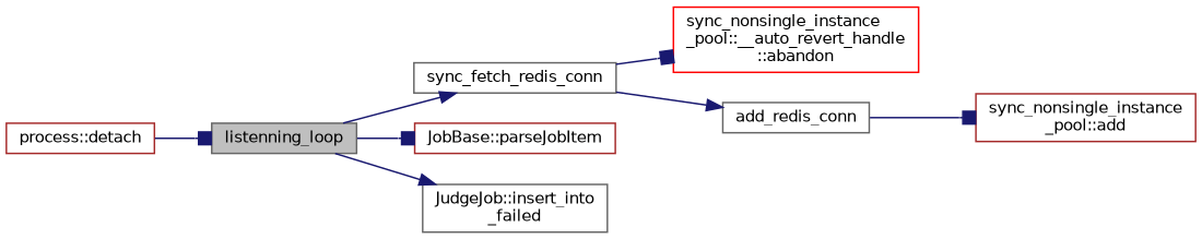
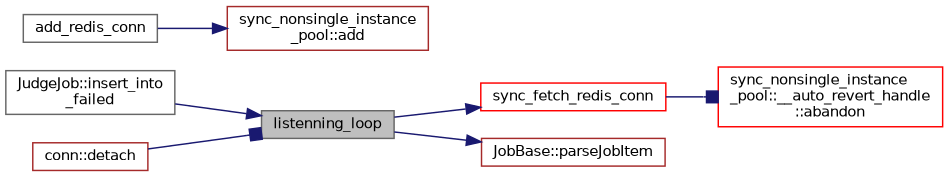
  digraph {
    rankdir=LR
    node [color=gray40 fillcolor=white fontname=Helvetica fontsize=10 shape=record style=filled]
    edge [arrowhead=normal color=midnightblue fontname=Helvetica fontsize=10 labelfontname=Helvetica labelfontsize=10 style=solid]
    n1 [fillcolor=grey75 fontcolor=black height=0.2 label=listenning_loop width=0.4]
-   n2 [height=0.2 label=sync_fetch_redis_conn width=0.4]
+   n2 [color=red height=0.2 label=sync_fetch_redis_conn width=0.4]
    n3 [color=brown height=0.2 label="JobBase::parseJobItem" width=0.4]
    n4 [height=0.2 label="JudgeJob::insert_into\l_failed" width=0.4]
    n5 [color=red height=0.2 label="sync_nonsingle_instance\l_pool::__auto_revert_handle\l::abandon" width=0.4]
    n6 [height=0.2 label=add_redis_conn width=0.4]
-   n7 [color=brown height=0.2 label="process::detach" width=0.4]
+   n7 [color=brown height=0.2 label="conn::detach" width=0.4]
    n8 [color=brown height=0.2 label="sync_nonsingle_instance\l_pool::add" width=0.4]
    n1 -> n2
-   n1 -> n3 [arrowhead=box]
-   n1 -> n4
+   n1 -> n3
+   n4 -> n1
    n2 -> n5 [arrowhead=box]
-   n2 -> n6
-   n6 -> n8 [arrowhead=box]
+   n6 -> n8
    n7 -> n1 [arrowhead=box]
  }
